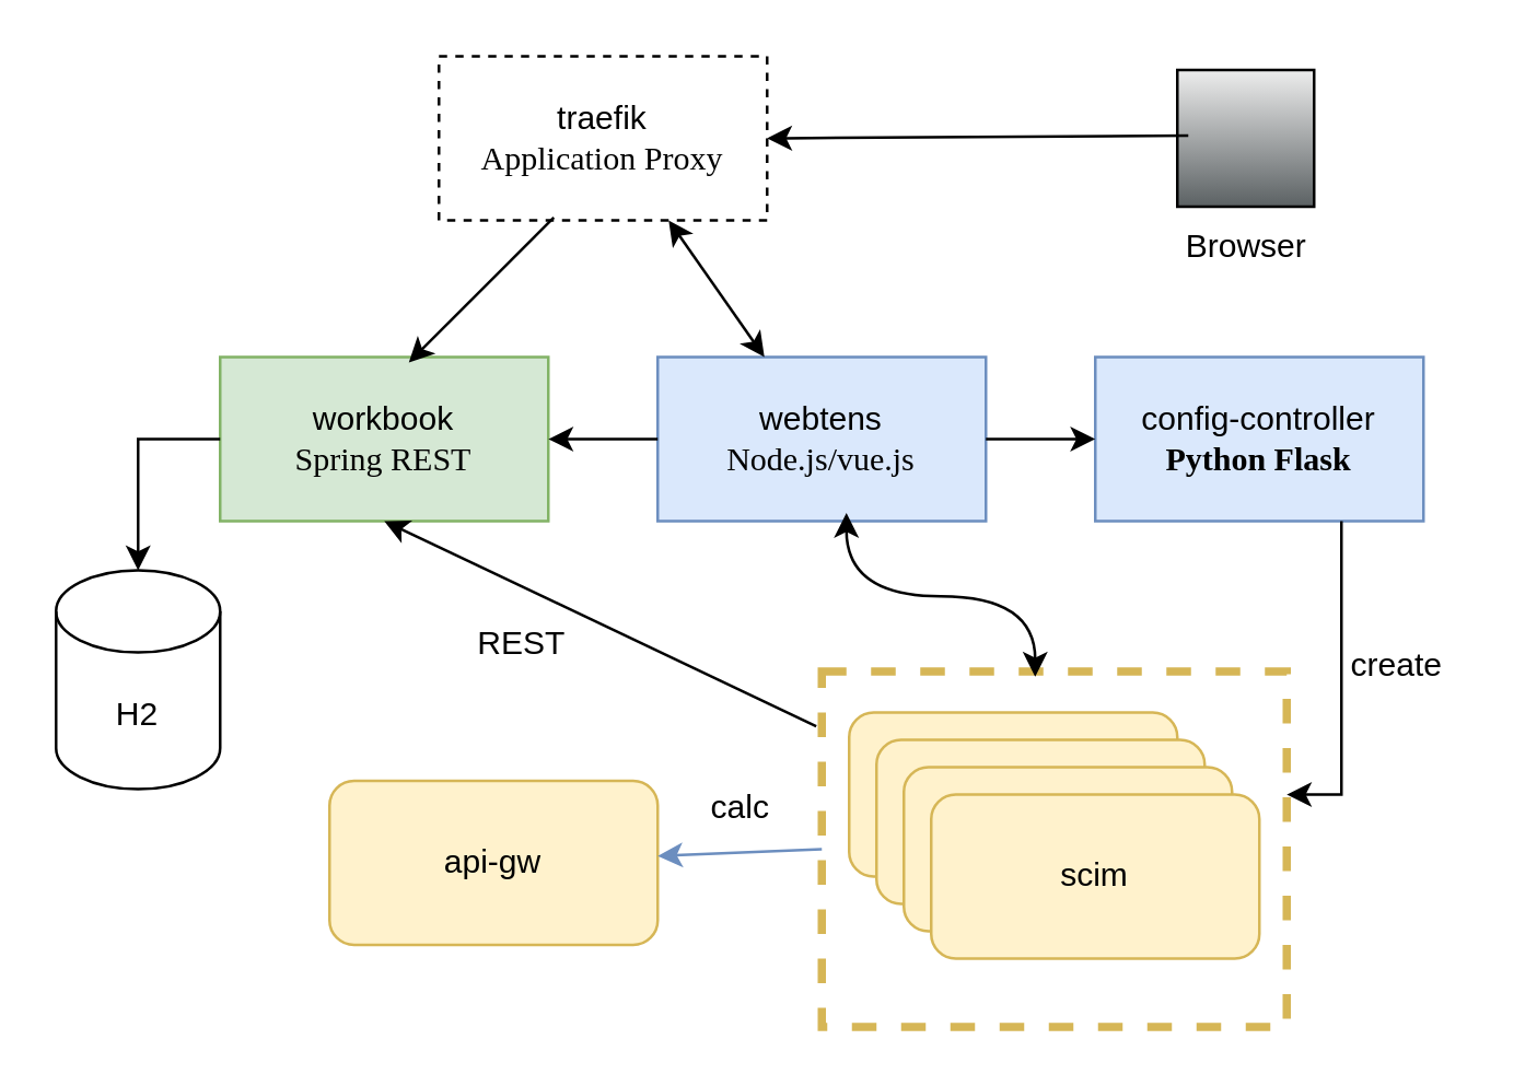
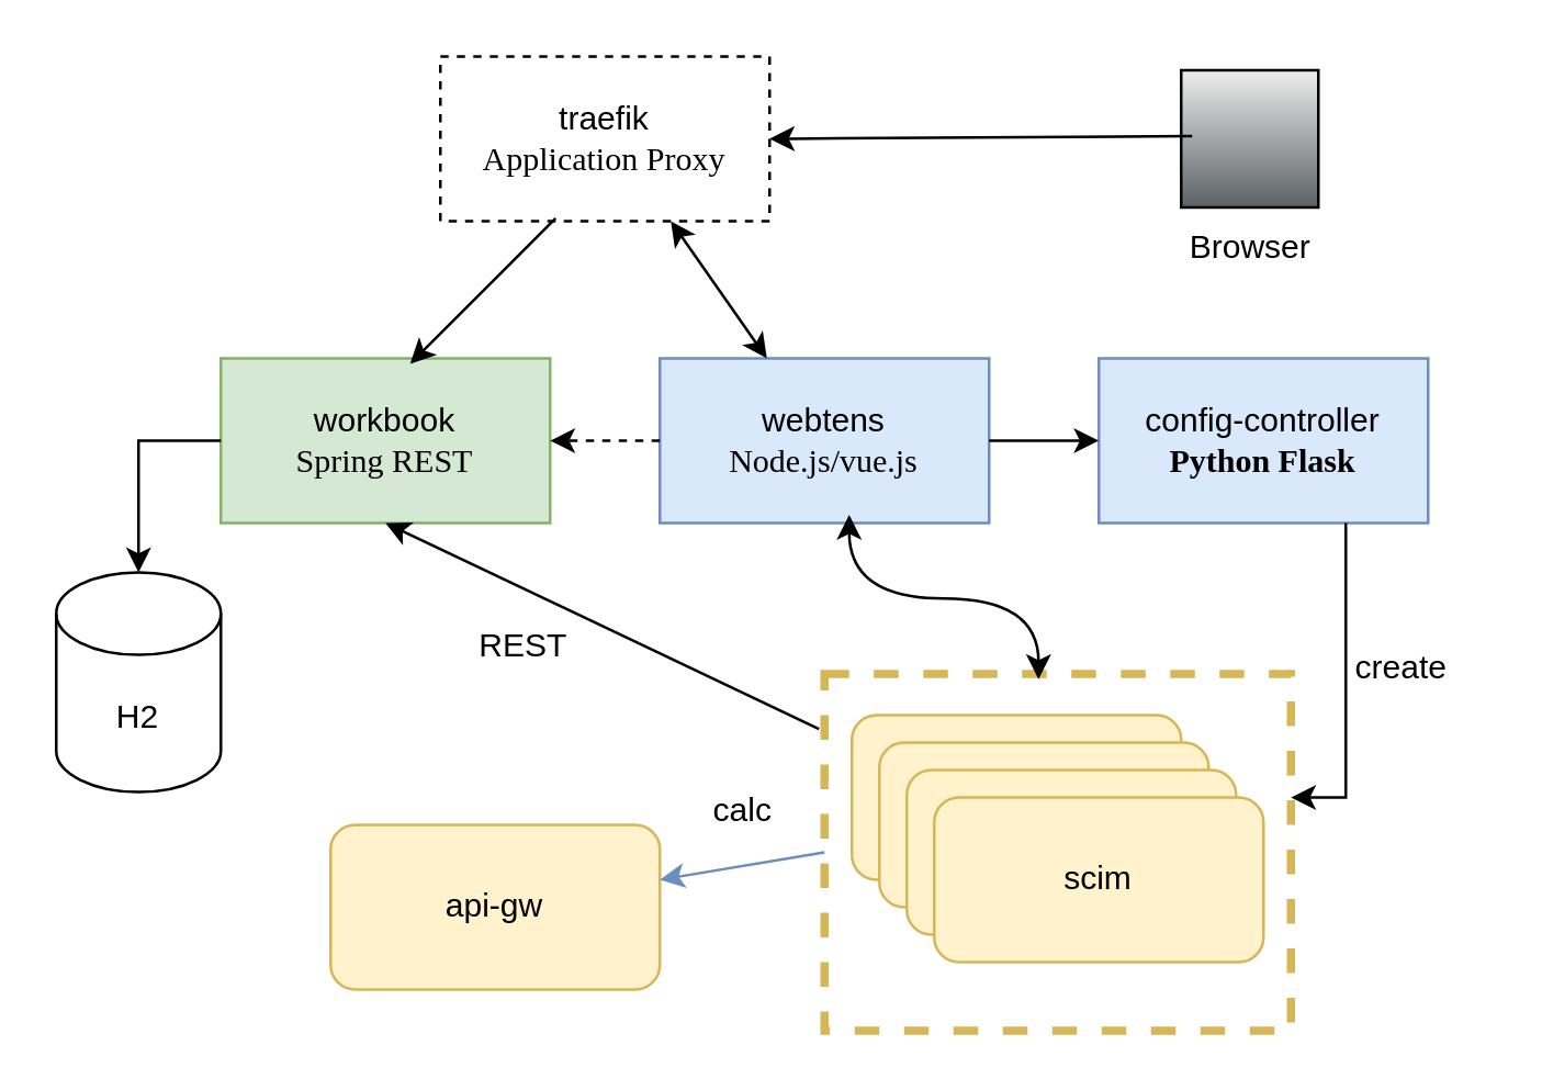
  <mxCell id="0" />
  <mxCell id="1" parent="0" />
  <mxCell id="2" value="&lt;div&gt;traefik&lt;/div&gt;&lt;div&gt;&lt;font face=&quot;Garamond&quot;&gt;Application Proxy&lt;/font&gt;&lt;/div&gt;" style="rounded=0;whiteSpace=wrap;html=1;dashed=1;" parent="1" vertex="1"><mxGeometry x="160" y="20" width="120" height="60" as="geometry" /></mxCell>
  <mxCell id="3" value="&lt;div&gt;workbook&lt;/div&gt;&lt;div&gt;&lt;font face=&quot;Garamond&quot;&gt;Spring REST&lt;/font&gt;&lt;/div&gt;" style="rounded=0;whiteSpace=wrap;html=1;fillColor=#d5e8d4;strokeColor=#82b366;" parent="1" vertex="1"><mxGeometry x="80" y="130" width="120" height="60" as="geometry" /></mxCell>
  <mxCell id="4" value="&lt;div&gt;webtens&lt;/div&gt;&lt;div&gt;&lt;font face=&quot;Garamond&quot;&gt;Node.js/vue.js&lt;/font&gt;&lt;/div&gt;" style="rounded=0;whiteSpace=wrap;html=1;fillColor=#dae8fc;strokeColor=#6c8ebf;" parent="1" vertex="1"><mxGeometry x="240" y="130" width="120" height="60" as="geometry" /></mxCell>
  <mxCell id="5" value="&lt;div&gt;config-controller&lt;/div&gt;&lt;div&gt;&lt;font face=&quot;Garamond&quot;&gt;&lt;b&gt;Python Flask&lt;/b&gt;&lt;/font&gt;&lt;/div&gt;" style="rounded=0;whiteSpace=wrap;html=1;fillColor=#dae8fc;strokeColor=#6c8ebf;" parent="1" vertex="1"><mxGeometry x="400" y="130" width="120" height="60" as="geometry" /></mxCell>
  <mxCell id="6" value="scim" style="rounded=1;whiteSpace=wrap;html=1;fillColor=#fff2cc;strokeColor=#d6b656;" parent="1" vertex="1"><mxGeometry x="310" y="260" width="120" height="60" as="geometry" /></mxCell>
- <mxCell id="7" value="&lt;div&gt;api-gw&lt;/div&gt;" style="rounded=1;whiteSpace=wrap;html=1;fillColor=#fff2cc;strokeColor=#d6b656;" parent="1" vertex="1"><mxGeometry x="120" y="285" width="120" height="60" as="geometry" /></mxCell>
+ <mxCell id="7" value="&lt;div&gt;api-gw&lt;/div&gt;" style="rounded=1;whiteSpace=wrap;html=1;fillColor=#fff2cc;strokeColor=#d6b656;" parent="1" vertex="1"><mxGeometry x="120" y="300" width="120" height="60" as="geometry" /></mxCell>
  <mxCell id="8" value="calc" style="text;html=1;align=center;verticalAlign=middle;resizable=0;points=[];autosize=1;strokeColor=none;fillColor=none;" parent="1" vertex="1"><mxGeometry x="250" y="280" width="40" height="30" as="geometry" /></mxCell>
  <mxCell id="9" value="" style="endArrow=classic;html=1;rounded=0;exitX=0.75;exitY=1;exitDx=0;exitDy=0;" parent="1" source="5" edge="1"><mxGeometry width="50" height="50" relative="1" as="geometry"><mxPoint x="280" y="340" as="sourcePoint" /><mxPoint x="470" y="290" as="targetPoint" /><Array as="points"><mxPoint x="490" y="290" /></Array></mxGeometry></mxCell>
  <mxCell id="10" value="scim" style="rounded=1;whiteSpace=wrap;html=1;fillColor=#fff2cc;strokeColor=#d6b656;" parent="1" vertex="1"><mxGeometry x="320" y="270" width="120" height="60" as="geometry" /></mxCell>
  <mxCell id="11" value="scim" style="rounded=1;whiteSpace=wrap;html=1;fillColor=#fff2cc;strokeColor=#d6b656;" parent="1" vertex="1"><mxGeometry x="330" y="280" width="120" height="60" as="geometry" /></mxCell>
  <mxCell id="12" value="scim" style="rounded=1;whiteSpace=wrap;html=1;fillColor=#fff2cc;strokeColor=#d6b656;" parent="1" vertex="1"><mxGeometry x="340" y="290" width="120" height="60" as="geometry" /></mxCell>
  <mxCell id="13" value="create" style="text;html=1;align=center;verticalAlign=middle;resizable=0;points=[];autosize=1;strokeColor=none;fillColor=none;" parent="1" vertex="1"><mxGeometry x="480" y="228" width="60" height="30" as="geometry" /></mxCell>
  <mxCell id="14" value="" style="rounded=0;orthogonalLoop=1;jettySize=auto;html=1;exitX=0;exitY=0.5;exitDx=0;exitDy=0;fillColor=#dae8fc;strokeColor=#6c8ebf;" parent="1" source="15" target="7" edge="1"><mxGeometry relative="1" as="geometry" /></mxCell>
  <mxCell id="15" value="" style="rounded=0;whiteSpace=wrap;html=1;fillColor=none;dashed=1;strokeColor=#d6b656;strokeWidth=3;" parent="1" vertex="1"><mxGeometry x="300" y="245" width="170" height="130" as="geometry" /></mxCell>
  <mxCell id="16" value="" style="endArrow=classic;html=1;rounded=0;exitX=1;exitY=0.5;exitDx=0;exitDy=0;entryX=0;entryY=0.5;entryDx=0;entryDy=0;" parent="1" source="4" target="5" edge="1"><mxGeometry width="50" height="50" relative="1" as="geometry"><mxPoint x="280" y="310" as="sourcePoint" /><mxPoint x="330" y="260" as="targetPoint" /></mxGeometry></mxCell>
  <mxCell id="17" value="" style="endArrow=classic;startArrow=classic;html=1;rounded=0;entryX=0.575;entryY=0.95;entryDx=0;entryDy=0;entryPerimeter=0;exitX=0.459;exitY=0.015;exitDx=0;exitDy=0;exitPerimeter=0;edgeStyle=orthogonalEdgeStyle;curved=1;" parent="1" source="15" target="4" edge="1"><mxGeometry width="50" height="50" relative="1" as="geometry"><mxPoint x="280" y="310" as="sourcePoint" /><mxPoint x="330" y="260" as="targetPoint" /></mxGeometry></mxCell>
  <mxCell id="18" value="" style="endArrow=classic;startArrow=classic;html=1;rounded=0;exitX=0.7;exitY=1;exitDx=0;exitDy=0;exitPerimeter=0;" parent="1" source="2" target="4" edge="1"><mxGeometry width="50" height="50" relative="1" as="geometry"><mxPoint x="280" y="310" as="sourcePoint" /><mxPoint x="330" y="260" as="targetPoint" /></mxGeometry></mxCell>
  <mxCell id="19" value="" style="endArrow=classic;html=1;rounded=0;entryX=0.5;entryY=1;entryDx=0;entryDy=0;exitX=-0.012;exitY=0.154;exitDx=0;exitDy=0;exitPerimeter=0;" parent="1" source="15" target="3" edge="1"><mxGeometry width="50" height="50" relative="1" as="geometry"><mxPoint x="280" y="310" as="sourcePoint" /><mxPoint x="330" y="260" as="targetPoint" /></mxGeometry></mxCell>
- <mxCell id="20" value="" style="endArrow=classic;html=1;rounded=0;exitX=0;exitY=0.5;exitDx=0;exitDy=0;entryX=1;entryY=0.5;entryDx=0;entryDy=0;" parent="1" source="4" target="3" edge="1"><mxGeometry width="50" height="50" relative="1" as="geometry"><mxPoint x="280" y="310" as="sourcePoint" /><mxPoint x="330" y="260" as="targetPoint" /></mxGeometry></mxCell>
+ <mxCell id="20" value="" style="endArrow=classic;html=1;rounded=0;exitX=0;exitY=0.5;exitDx=0;exitDy=0;entryX=1;entryY=0.5;entryDx=0;entryDy=0;dashed=1;" parent="1" source="4" target="3" edge="1"><mxGeometry width="50" height="50" relative="1" as="geometry"><mxPoint x="280" y="310" as="sourcePoint" /><mxPoint x="330" y="260" as="targetPoint" /></mxGeometry></mxCell>
  <mxCell id="21" value="" style="endArrow=classic;html=1;rounded=0;exitX=0.35;exitY=0.983;exitDx=0;exitDy=0;exitPerimeter=0;entryX=0.575;entryY=0.033;entryDx=0;entryDy=0;entryPerimeter=0;" parent="1" source="2" target="3" edge="1"><mxGeometry width="50" height="50" relative="1" as="geometry"><mxPoint x="280" y="310" as="sourcePoint" /><mxPoint x="330" y="260" as="targetPoint" /></mxGeometry></mxCell>
  <mxCell id="22" value="H2" style="shape=cylinder3;whiteSpace=wrap;html=1;boundedLbl=1;backgroundOutline=1;size=15;" parent="1" vertex="1"><mxGeometry x="20" y="208" width="60" height="80" as="geometry" /></mxCell>
  <mxCell id="23" value="" style="endArrow=classic;html=1;rounded=0;exitX=0;exitY=0.5;exitDx=0;exitDy=0;" parent="1" source="3" target="22" edge="1"><mxGeometry width="50" height="50" relative="1" as="geometry"><mxPoint x="220" y="360" as="sourcePoint" /><mxPoint x="270" y="310" as="targetPoint" /><Array as="points"><mxPoint x="50" y="160" /></Array></mxGeometry></mxCell>
  <mxCell id="24" value="REST" style="text;html=1;align=center;verticalAlign=middle;resizable=0;points=[];autosize=1;strokeColor=none;fillColor=none;" parent="1" vertex="1"><mxGeometry x="160" y="220" width="60" height="30" as="geometry" /></mxCell>
  <mxCell id="25" value="" style="shape=mxgraph.networks2.icon;aspect=fixed;fillColor=#EDEDED;strokeColor=#000000;gradientColor=#5B6163;network2IconShadow=1;network2bgFillColor=none;network2Icon=mxgraph.networks2.globe;network2IconW=1;network2IconH=1;" parent="1" vertex="1"><mxGeometry x="430" y="25" width="50" height="50" as="geometry" /></mxCell>
  <mxCell id="26" value="" style="endArrow=classic;html=1;rounded=0;entryX=1;entryY=0.5;entryDx=0;entryDy=0;exitX=0.08;exitY=0.48;exitDx=0;exitDy=0;exitPerimeter=0;" parent="1" source="25" target="2" edge="1"><mxGeometry width="50" height="50" relative="1" as="geometry"><mxPoint x="390" y="400" as="sourcePoint" /><mxPoint x="440" y="350" as="targetPoint" /></mxGeometry></mxCell>
  <mxCell id="27" value="Browser" style="text;html=1;align=center;verticalAlign=middle;resizable=0;points=[];autosize=1;strokeColor=none;fillColor=none;" parent="1" vertex="1"><mxGeometry x="420" y="75" width="70" height="30" as="geometry" /></mxCell>
